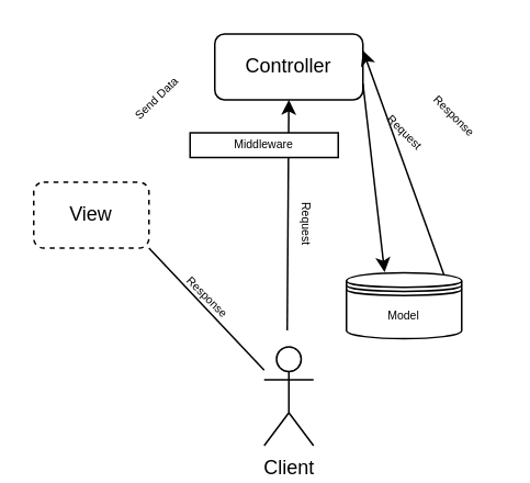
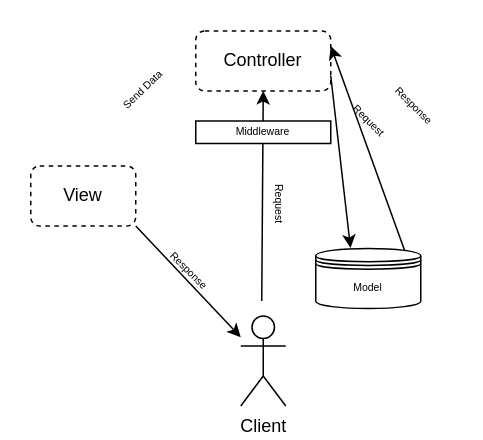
  <mxCell id="0" />
  <mxCell id="1" parent="0" />
  <mxCell id="2" value="Client" style="shape=umlActor;verticalLabelPosition=bottom;verticalAlign=top;html=1;" vertex="1" parent="1"><mxGeometry x="160" y="210" width="30" height="60" as="geometry" /></mxCell>
  <mxCell id="3" value="View" style="rounded=1;whiteSpace=wrap;html=1;dashed=1;" vertex="1" parent="1"><mxGeometry x="20" y="110" width="70" height="40" as="geometry" /></mxCell>
- <mxCell id="4" value="Controller" style="rounded=1;whiteSpace=wrap;html=1;" vertex="1" parent="1"><mxGeometry x="130" y="20" width="90" height="40" as="geometry" /></mxCell>
+ <mxCell id="4" value="Controller" style="rounded=1;whiteSpace=wrap;html=1;dashed=1;" vertex="1" parent="1"><mxGeometry x="130" y="20" width="90" height="40" as="geometry" /></mxCell>
  <mxCell id="5" value="" style="endArrow=classic;html=1;entryX=0.5;entryY=1;entryDx=0;entryDy=0;" edge="1" parent="1" target="4"><mxGeometry width="50" height="50" relative="1" as="geometry"><mxPoint x="174" y="200" as="sourcePoint" /><mxPoint x="220" y="160" as="targetPoint" /></mxGeometry></mxCell>
  <mxCell id="6" value="Request" style="text;html=1;align=center;verticalAlign=middle;resizable=0;points=[];autosize=1;strokeColor=none;fillColor=none;rotation=90;fontSize=7;" vertex="1" parent="1"><mxGeometry x="160" y="125" width="50" height="20" as="geometry" /></mxCell>
  <mxCell id="7" value="" style="endArrow=classic;html=1;fontSize=7;exitX=1;exitY=0.75;exitDx=0;exitDy=0;entryX=0.331;entryY=-0.008;entryDx=0;entryDy=0;entryPerimeter=0;" edge="1" parent="1" source="4" target="15"><mxGeometry width="50" height="50" relative="1" as="geometry"><mxPoint x="100" y="140" as="sourcePoint" /><mxPoint x="277.5" y="110" as="targetPoint" /></mxGeometry></mxCell>
  <mxCell id="8" value="Request" style="text;html=1;align=center;verticalAlign=middle;resizable=0;points=[];autosize=1;strokeColor=none;fillColor=none;rotation=45;fontSize=7;" vertex="1" parent="1"><mxGeometry x="220" y="70" width="50" height="20" as="geometry" /></mxCell>
  <mxCell id="9" value="" style="endArrow=classic;html=1;fontSize=7;exitX=0.85;exitY=0.05;exitDx=0;exitDy=0;entryX=1;entryY=0.25;entryDx=0;entryDy=0;exitPerimeter=0;" edge="1" parent="1" source="15" target="4"><mxGeometry width="50" height="50" relative="1" as="geometry"><mxPoint x="295" y="110" as="sourcePoint" /><mxPoint x="310" y="90" as="targetPoint" /></mxGeometry></mxCell>
  <mxCell id="10" value="Response" style="text;html=1;align=center;verticalAlign=middle;resizable=0;points=[];autosize=1;strokeColor=none;fillColor=none;rotation=45;fontSize=7;" vertex="1" parent="1"><mxGeometry x="250" y="60" width="50" height="20" as="geometry" /></mxCell>
  <mxCell id="11" value="Send Data" style="text;html=1;align=center;verticalAlign=middle;resizable=0;points=[];autosize=1;strokeColor=none;fillColor=none;rotation=-44;fontSize=7;" vertex="1" parent="1"><mxGeometry x="65" y="50" width="60" height="20" as="geometry" /></mxCell>
- <mxCell id="12" value="" style="endArrow=none;html=1;fontSize=7;exitX=1;exitY=1;exitDx=0;exitDy=0;" edge="1" parent="1" source="3" target="2"><mxGeometry width="50" height="50" relative="1" as="geometry"><mxPoint x="100" y="160" as="sourcePoint" /><mxPoint x="150" y="110" as="targetPoint" /></mxGeometry></mxCell>
+ <mxCell id="12" value="" style="endArrow=classic;html=1;fontSize=7;exitX=1;exitY=1;exitDx=0;exitDy=0;" edge="1" parent="1" source="3" target="2"><mxGeometry width="50" height="50" relative="1" as="geometry"><mxPoint x="100" y="160" as="sourcePoint" /><mxPoint x="150" y="110" as="targetPoint" /></mxGeometry></mxCell>
  <mxCell id="13" value="Response" style="text;html=1;align=center;verticalAlign=middle;resizable=0;points=[];autosize=1;strokeColor=none;fillColor=none;rotation=45;fontSize=7;" vertex="1" parent="1"><mxGeometry x="100" y="170" width="50" height="20" as="geometry" /></mxCell>
- <mxCell id="14" value="Middleware" style="rounded=0;whiteSpace=wrap;html=1;fontSize=7;" vertex="1" parent="1"><mxGeometry x="115" y="80" width="90" height="15" as="geometry" /></mxCell>
+ <mxCell id="14" value="Middleware" style="rounded=0;whiteSpace=wrap;html=1;fontSize=7;" vertex="1" parent="1"><mxGeometry x="130" y="80" width="90" height="15" as="geometry" /></mxCell>
  <mxCell id="15" value="Model" style="shape=datastore;whiteSpace=wrap;html=1;fontSize=7;" vertex="1" parent="1"><mxGeometry x="210" y="165" width="70" height="40" as="geometry" /></mxCell>
